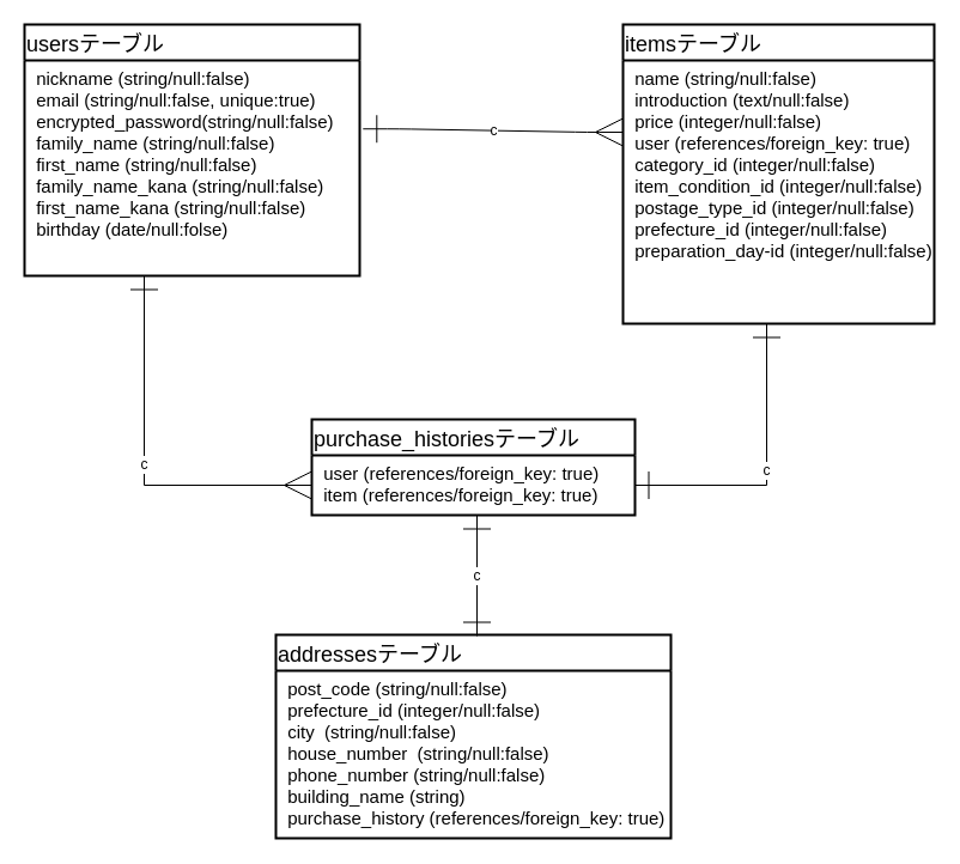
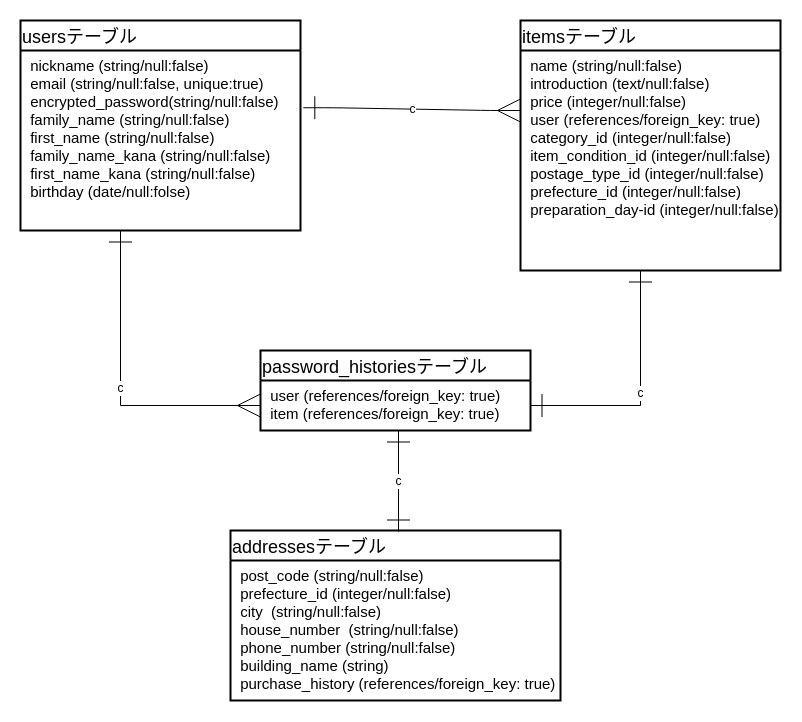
  <mxCell id="0" />
  <mxCell id="1" parent="0" />
  <mxCell id="2" value="usersテーブル" style="swimlane;childLayout=stackLayout;horizontal=1;startSize=30;horizontalStack=0;rounded=0;fontSize=18;fontStyle=0;strokeWidth=2;resizeParent=0;resizeLast=1;shadow=0;dashed=0;align=left;" vertex="1" parent="1"><mxGeometry x="20" y="20" width="280" height="210" as="geometry" /></mxCell>
  <mxCell id="3" value=" nickname (string/null:false)&#10; email (string/null:false, unique:true)&#10; encrypted_password(string/null:false)&#10; family_name (string/null:false)&#10; first_name (string/null:false)&#10; family_name_kana (string/null:false)&#10; first_name_kana (string/null:false)&#10; birthday (date/null:folse)" style="align=left;strokeColor=none;fillColor=none;spacingLeft=4;fontSize=15;verticalAlign=top;resizable=0;rotatable=0;part=1;" vertex="1" parent="2"><mxGeometry y="30" width="280" height="180" as="geometry" /></mxCell>
  <mxCell id="4" value="itemsテーブル" style="swimlane;childLayout=stackLayout;horizontal=1;startSize=30;horizontalStack=0;rounded=0;fontSize=18;fontStyle=0;strokeWidth=2;resizeParent=0;resizeLast=1;shadow=0;dashed=0;align=left;" vertex="1" parent="1"><mxGeometry x="520" y="20" width="260" height="250" as="geometry" /></mxCell>
  <mxCell id="5" value=" name (string/null:false)&#10; introduction (text/null:false)&#10; price (integer/null:false)&#10; user (references/foreign_key: true)&#10; category_id (integer/null:false)&#10; item_condition_id (integer/null:false)&#10; postage_type_id (integer/null:false)&#10; prefecture_id (integer/null:false)&#10; preparation_day-id (integer/null:false)&#10; " style="align=left;strokeColor=none;fillColor=none;spacingLeft=4;fontSize=15;verticalAlign=top;resizable=0;rotatable=0;part=1;" vertex="1" parent="4"><mxGeometry y="30" width="260" height="220" as="geometry" /></mxCell>
- <mxCell id="6" value="purchase_historiesテーブル" style="swimlane;childLayout=stackLayout;horizontal=1;startSize=30;horizontalStack=0;rounded=0;fontSize=18;fontStyle=0;strokeWidth=2;resizeParent=0;resizeLast=1;shadow=0;dashed=0;align=left;" vertex="1" parent="1"><mxGeometry x="260" y="350" width="270" height="80" as="geometry" /></mxCell>
+ <mxCell id="6" value="password_historiesテーブル" style="swimlane;childLayout=stackLayout;horizontal=1;startSize=30;horizontalStack=0;rounded=0;fontSize=18;fontStyle=0;strokeWidth=2;resizeParent=0;resizeLast=1;shadow=0;dashed=0;align=left;" vertex="1" parent="1"><mxGeometry x="260" y="350" width="270" height="80" as="geometry" /></mxCell>
  <mxCell id="7" value=" user (references/foreign_key: true)&#10; item (references/foreign_key: true)" style="align=left;strokeColor=none;fillColor=none;spacingLeft=4;fontSize=15;verticalAlign=top;resizable=0;rotatable=0;part=1;" vertex="1" parent="6"><mxGeometry y="30" width="270" height="50" as="geometry" /></mxCell>
  <mxCell id="8" value="addressesテーブル" style="swimlane;childLayout=stackLayout;horizontal=1;startSize=30;horizontalStack=0;rounded=0;fontSize=18;fontStyle=0;strokeWidth=2;resizeParent=0;resizeLast=1;shadow=0;dashed=0;align=left;" vertex="1" parent="1"><mxGeometry x="230" y="530" width="330" height="170" as="geometry" /></mxCell>
  <mxCell id="9" value=" post_code (string/null:false)&#10; prefecture_id (integer/null:false)&#10; city  (string/null:false)&#10; house_number  (string/null:false)&#10; phone_number (string/null:false)&#10; building_name (string)&#10; purchase_history (references/foreign_key: true)" style="align=left;strokeColor=none;fillColor=none;spacingLeft=4;fontSize=15;verticalAlign=top;resizable=0;rotatable=0;part=1;" vertex="1" parent="8"><mxGeometry y="30" width="330" height="140" as="geometry" /></mxCell>
  <mxCell id="10" value="c" style="edgeStyle=entityRelationEdgeStyle;fontSize=12;html=1;endArrow=ERmany;endSize=21;startArrow=ERone;startFill=0;startSize=21;exitX=1.01;exitY=0.318;exitDx=0;exitDy=0;exitPerimeter=0;" edge="1" parent="1" source="3"><mxGeometry width="100" height="100" relative="1" as="geometry"><mxPoint x="290" y="110" as="sourcePoint" /><mxPoint x="520" y="110" as="targetPoint" /></mxGeometry></mxCell>
  <mxCell id="11" value="c" style="edgeStyle=orthogonalEdgeStyle;fontSize=12;html=1;endArrow=ERmany;endSize=21;startArrow=ERone;startFill=0;startSize=21;rounded=0;" edge="1" parent="1" source="3" target="7"><mxGeometry width="100" height="100" relative="1" as="geometry"><mxPoint y="370" as="sourcePoint" x="10" /><mxPoint x="240" y="420" as="targetPoint" /><Array as="points"><mxPoint x="120" y="405" /></Array></mxGeometry></mxCell>
  <mxCell id="12" value="c" style="edgeStyle=orthogonalEdgeStyle;fontSize=12;html=1;endArrow=ERone;endSize=21;startArrow=ERone;startFill=0;startSize=21;rounded=0;endFill=0;" edge="1" parent="1" source="5" target="7"><mxGeometry width="100" height="100" relative="1" as="geometry"><mxPoint x="640" y="280" as="sourcePoint" /><mxPoint x="640" y="530" as="targetPoint" /><Array as="points"><mxPoint x="640" y="405" /></Array></mxGeometry></mxCell>
  <mxCell id="13" value="c" style="edgeStyle=orthogonalEdgeStyle;fontSize=12;html=1;endArrow=ERone;endSize=21;startArrow=ERone;startFill=0;startSize=21;rounded=0;endFill=0;" edge="1" parent="1" source="7"><mxGeometry width="100" height="100" relative="1" as="geometry"><mxPoint x="170" y="470" as="sourcePoint" /><mxPoint x="398" y="531" as="targetPoint" /><Array as="points"><mxPoint x="398" y="400" /><mxPoint x="398" y="400" /></Array></mxGeometry></mxCell>
